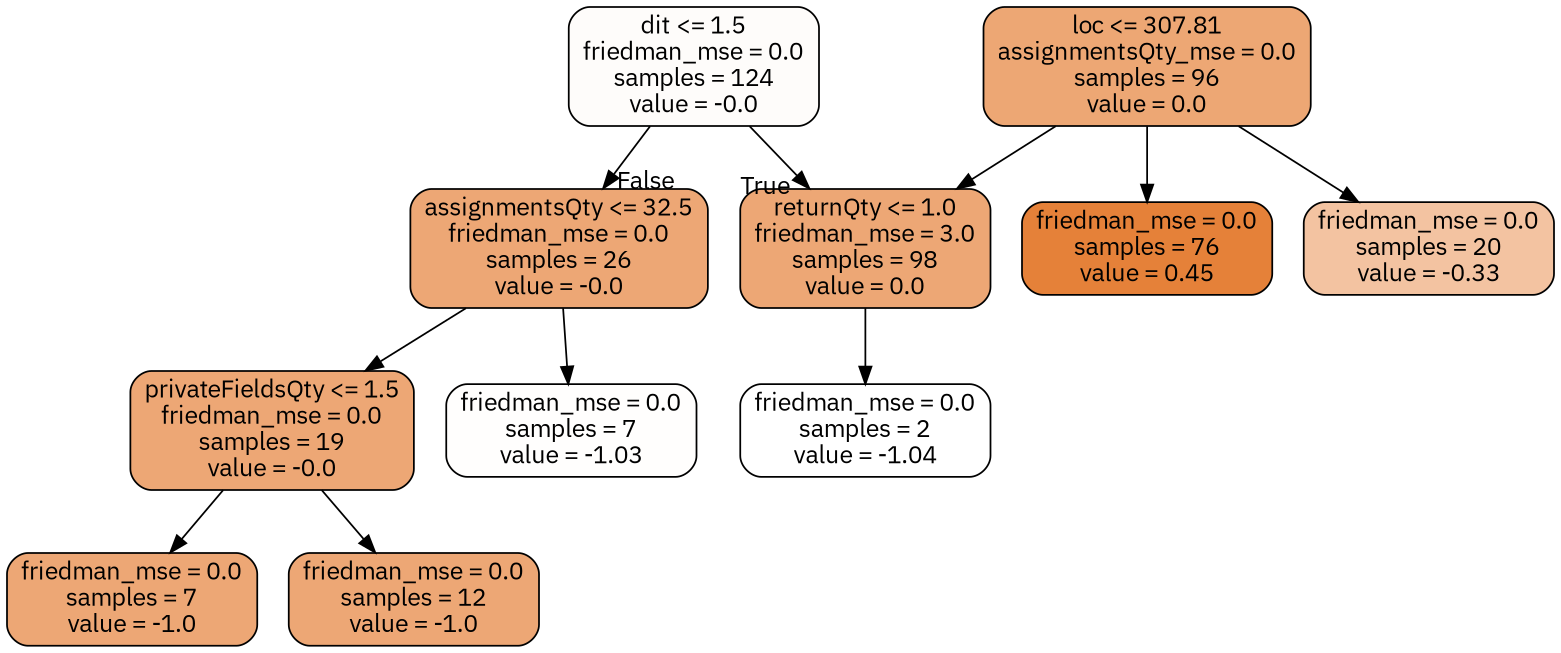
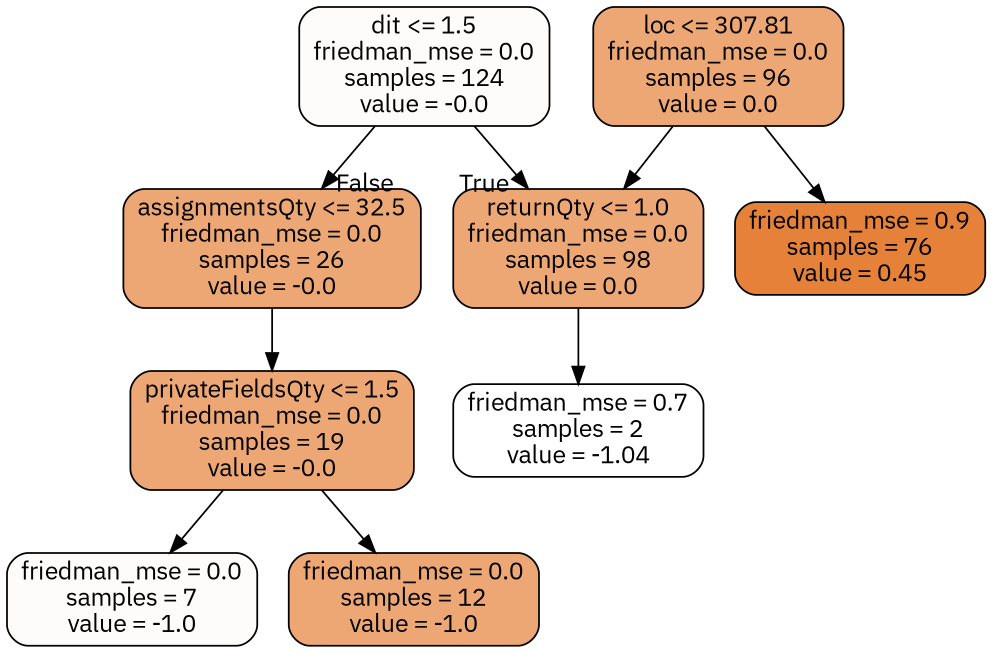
  digraph {
    fontname="IBM Plex Sans"
    node [color=black fillcolor="#eda775" fontname="IBM Plex Sans" shape=box style="filled, rounded"]
    edge [fontname="IBM Plex Sans"]
    n1 [fillcolor="#fefcfa" label="dit <= 1.5\nfriedman_mse = 0.0\nsamples = 124\nvalue = -0.0"]
-   n2 [label="returnQty <= 1.0\nfriedman_mse = 3.0\nsamples = 98\nvalue = 0.0"]
+   n2 [label="returnQty <= 1.0\nfriedman_mse = 0.0\nsamples = 98\nvalue = 0.0"]
    n3 [label="assignmentsQty <= 32.5\nfriedman_mse = 0.0\nsamples = 26\nvalue = -0.0"]
-   n4 [fillcolor="#ffffff" label="friedman_mse = 0.0\nsamples = 2\nvalue = -1.04"]
+   n4 [fillcolor="#ffffff" label="friedman_mse = 0.7\nsamples = 2\nvalue = -1.04"]
    n5 [label="privateFieldsQty <= 1.5\nfriedman_mse = 0.0\nsamples = 19\nvalue = -0.0"]
-   n6 [fillcolor="#fffefd" label="friedman_mse = 0.0\nsamples = 7\nvalue = -1.03"]
-   n7 [fillcolor="#eda774" label="loc <= 307.81\nassignmentsQty_mse = 0.0\nsamples = 96\nvalue = 0.0"]
-   n8 [fillcolor="#e58139" label="friedman_mse = 0.0\nsamples = 76\nvalue = 0.45"]
-   n9 [fillcolor="#f3c3a1" label="friedman_mse = 0.0\nsamples = 20\nvalue = -0.33"]
-   n10 [label="friedman_mse = 0.0\nsamples = 7\nvalue = -1.0"]
+   n7 [fillcolor="#eda774" label="loc <= 307.81\nfriedman_mse = 0.0\nsamples = 96\nvalue = 0.0"]
+   n8 [fillcolor="#e58139" label="friedman_mse = 0.9\nsamples = 76\nvalue = 0.45"]
+   n10 [fillcolor="#fefcfa" label="friedman_mse = 0.0\nsamples = 7\nvalue = -1.0"]
    n11 [label="friedman_mse = 0.0\nsamples = 12\nvalue = -1.0"]
    n1 -> n2 [headlabel=True labelangle=45 labeldistance=2.5]
    n1 -> n3 [headlabel=False labelangle=-45 labeldistance=2.5]
    n2 -> n4
    n3 -> n5
-   n3 -> n6
    n5 -> n10
    n5 -> n11
    n7 -> n2
    n7 -> n8
-   n7 -> n9
  }
